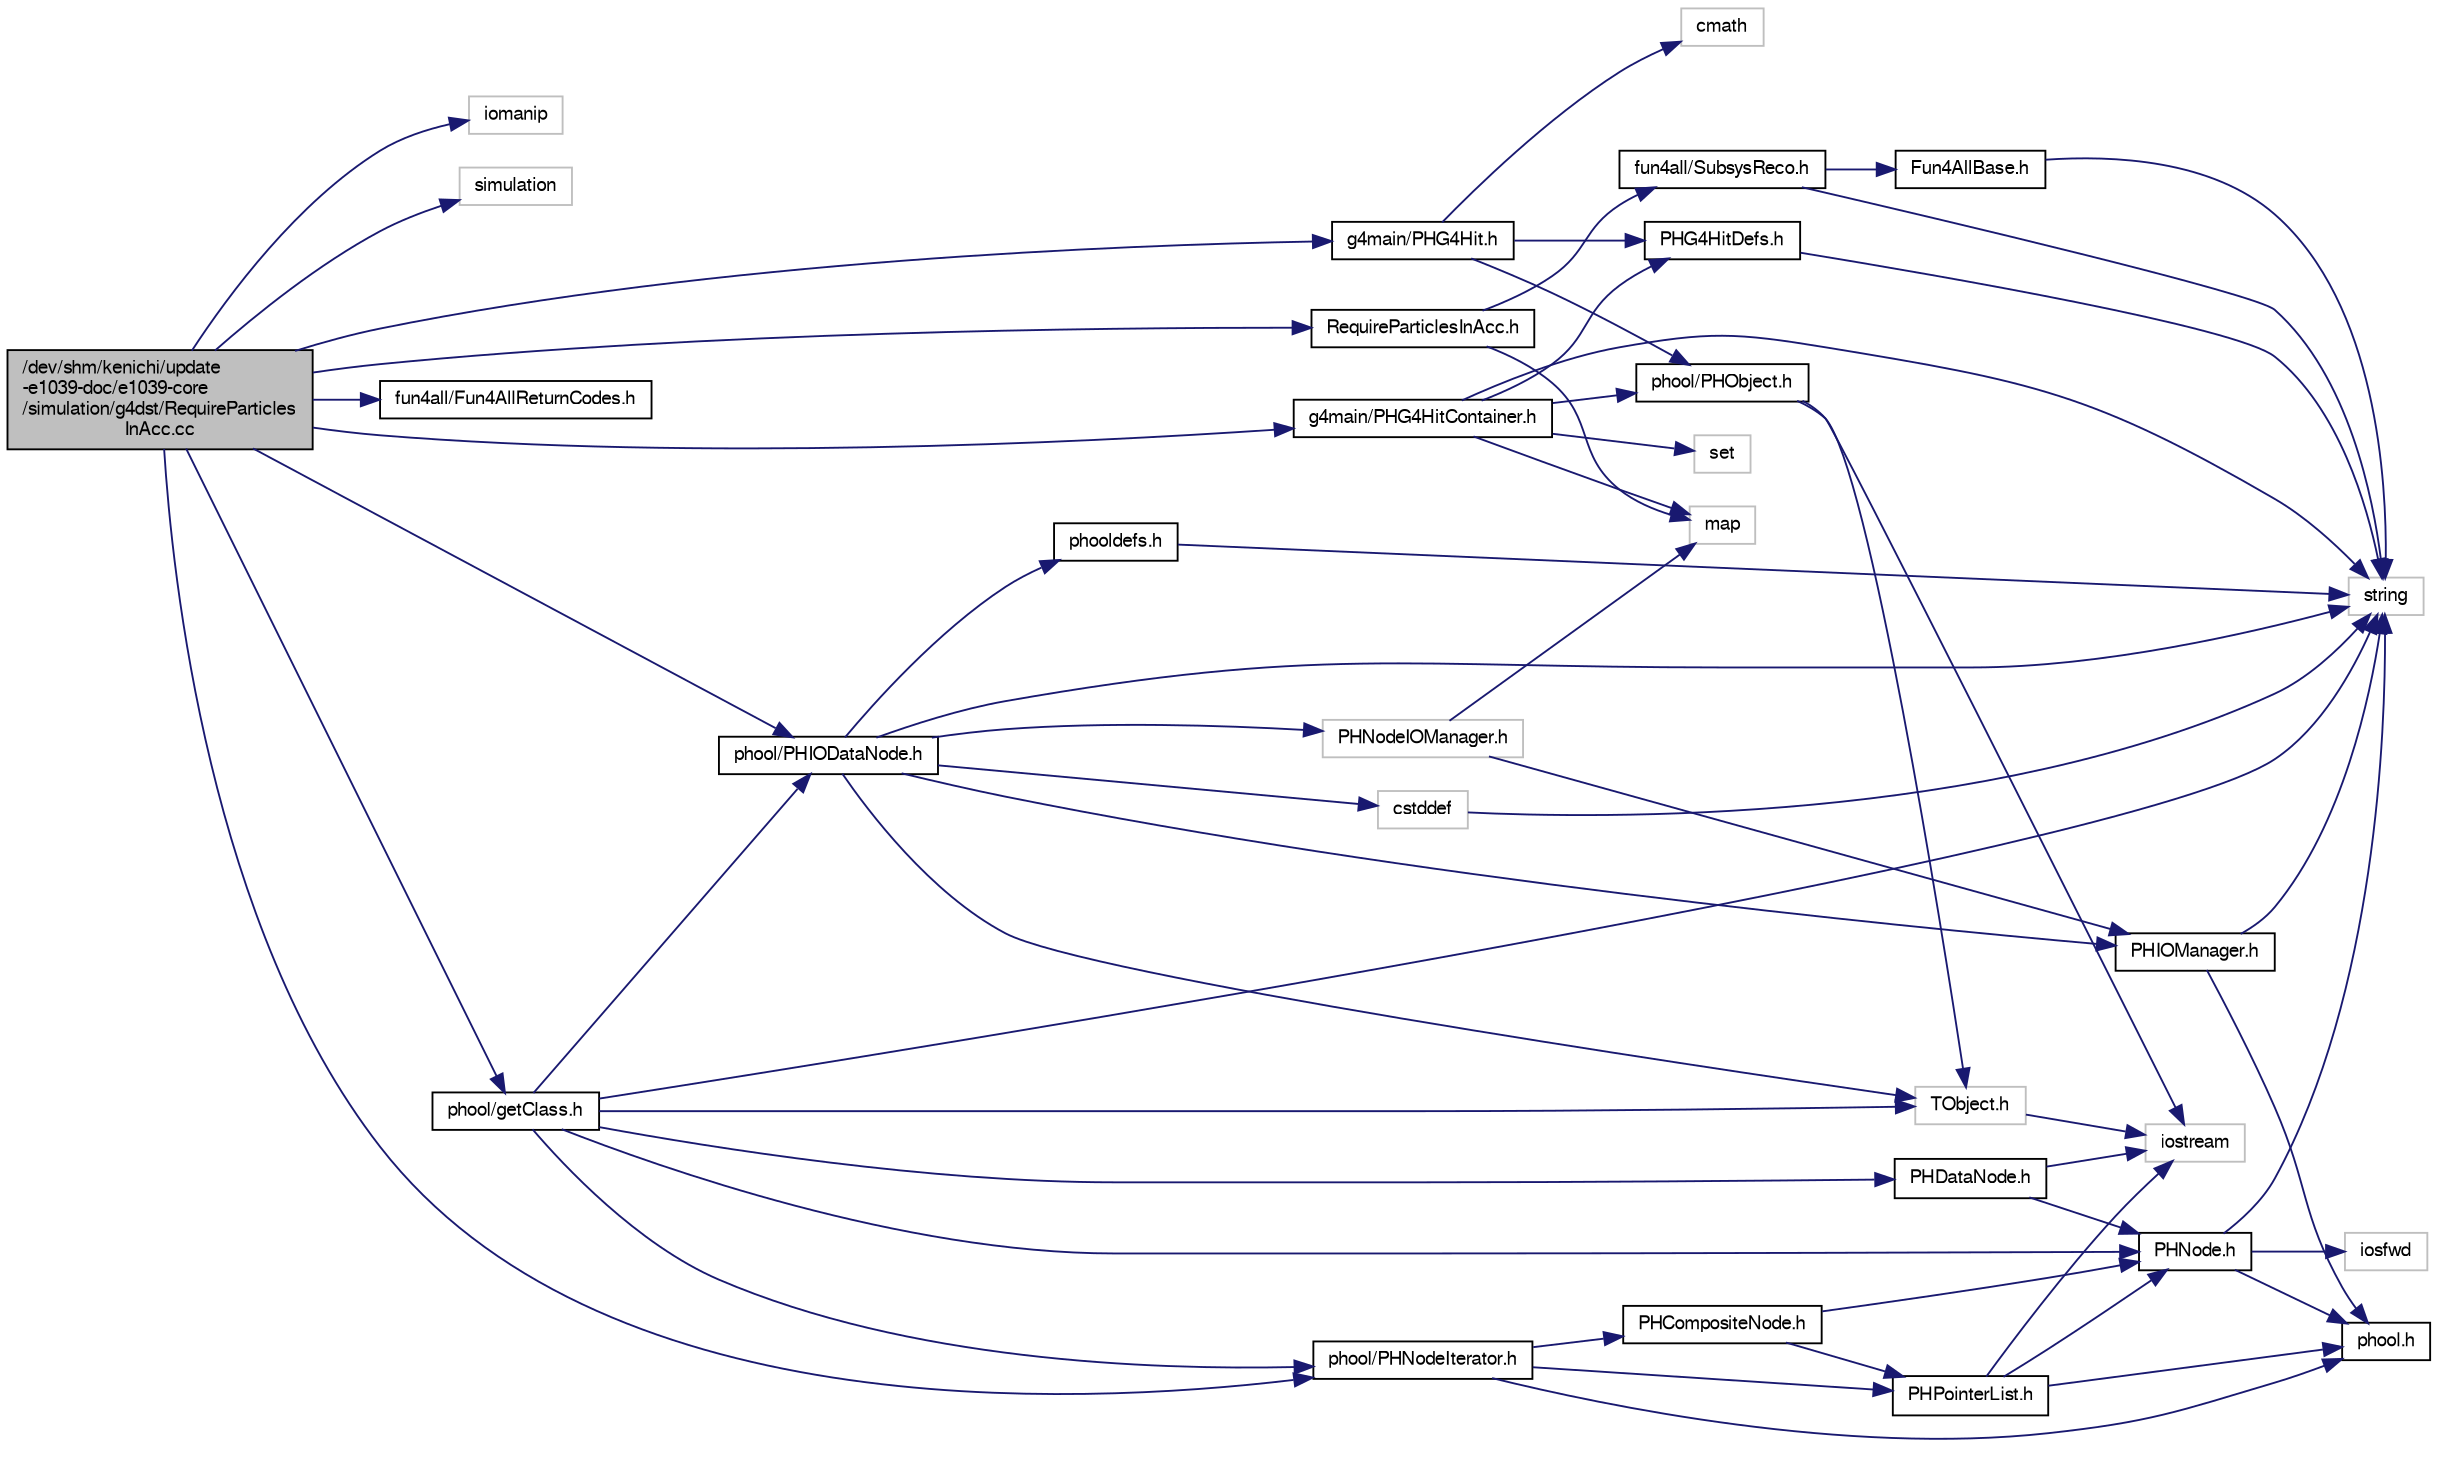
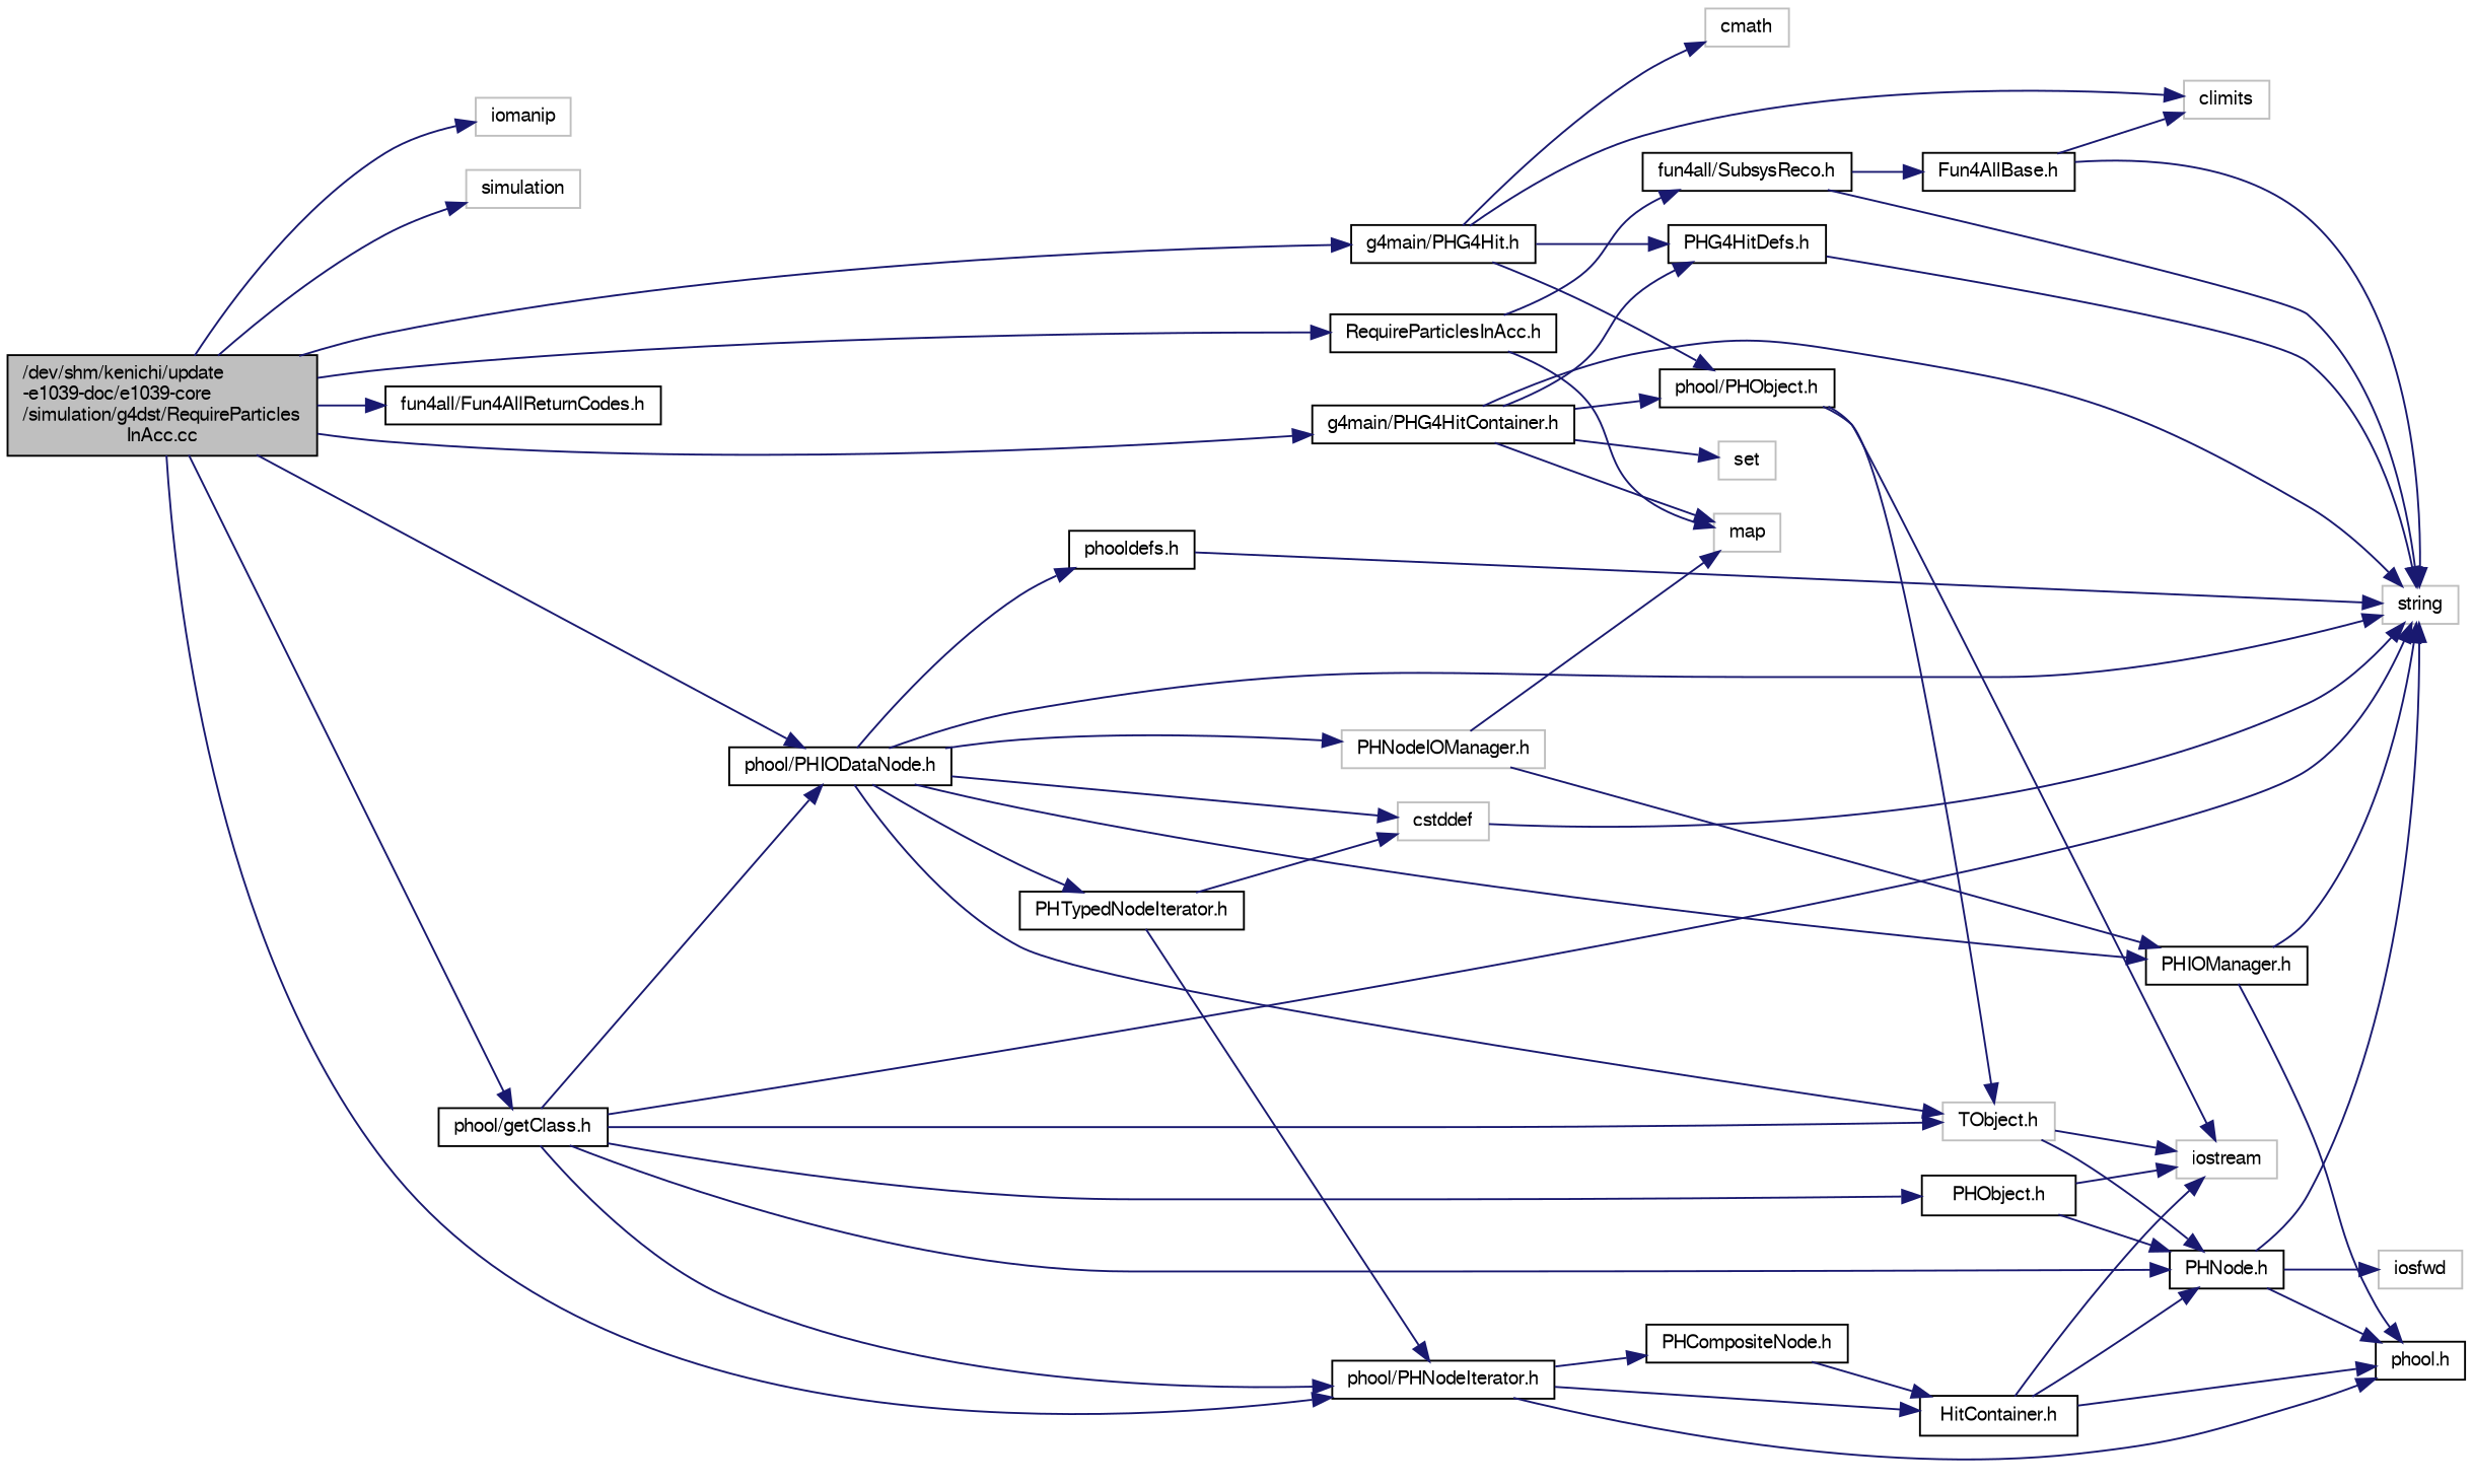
  digraph {
    rankdir=LR
    node [color=black fontname=FreeSans fontsize=10 shape=record]
    edge [color=midnightblue fontname=FreeSans fontsize=10 labelfontname=FreeSans labelfontsize=10 style=solid]
    n1 [fillcolor=grey75 fontcolor=black height=0.2 label="/dev/shm/kenichi/update\l-e1039-doc/e1039-core\l/simulation/g4dst/RequireParticles\lInAcc.cc" style=filled width=0.4]
    n2 [color=grey75 height=0.2 label=iomanip width=0.4]
    n3 [color=grey75 height=0.2 label=simulation width=0.4]
    n4 [height=0.2 label="g4main/PHG4HitContainer.h" width=0.4]
    n5 [height=0.2 label="g4main/PHG4Hit.h" width=0.4]
    n6 [height=0.2 label="fun4all/Fun4AllReturnCodes.h" width=0.4]
    n7 [height=0.2 label="phool/PHNodeIterator.h" width=0.4]
    n8 [height=0.2 label="phool/PHIODataNode.h" width=0.4]
    n9 [height=0.2 label="phool/getClass.h" width=0.4]
    n10 [height=0.2 label="RequireParticlesInAcc.h" width=0.4]
    n11 [height=0.2 label="PHG4HitDefs.h" width=0.4]
    n12 [color=grey75 height=0.2 label=string width=0.4]
    n13 [height=0.2 label="phool/PHObject.h" width=0.4]
    n14 [color=grey75 height=0.2 label=map width=0.4]
    n15 [color=grey75 height=0.2 label=set width=0.4]
    n16 [color=grey75 height=0.2 label=cmath width=0.4]
+   n17 [color=grey75 height=0.2 label=climits width=0.4]
    n18 [height=0.2 label="phool.h" width=0.4]
    n19 [height=0.2 label="PHCompositeNode.h" width=0.4]
-   n20 [height=0.2 label="PHPointerList.h" width=0.4]
+   n20 [height=0.2 label="HitContainer.h" width=0.4]
    n21 [color=grey75 height=0.2 label="TObject.h" width=0.4]
    n22 [height=0.2 label="PHIOManager.h" width=0.4]
    n23 [color=grey75 height=0.2 label="PHNodeIOManager.h" width=0.4]
+   n24 [height=0.2 label="PHTypedNodeIterator.h" width=0.4]
    n25 [height=0.2 label="phooldefs.h" width=0.4]
    n26 [color=grey75 height=0.2 label=cstddef width=0.4]
    n27 [height=0.2 label="PHNode.h" width=0.4]
-   n28 [height=0.2 label="PHDataNode.h" width=0.4]
+   n28 [height=0.2 label="PHObject.h" width=0.4]
    n29 [height=0.2 label="fun4all/SubsysReco.h" width=0.4]
    n30 [color=grey75 height=0.2 label=iostream width=0.4]
    n31 [color=grey75 height=0.2 label=iosfwd width=0.4]
    n32 [height=0.2 label="Fun4AllBase.h" width=0.4]
    n1 -> n2
    n1 -> n3
    n1 -> n4
    n1 -> n5
    n1 -> n6
    n1 -> n7
    n1 -> n8
    n1 -> n9
    n1 -> n10
    n4 -> n11
    n4 -> n12
    n4 -> n13
    n4 -> n14
    n4 -> n15
    n5 -> n11
    n5 -> n13
    n5 -> n16
+   n5 -> n17
    n7 -> n18
    n7 -> n19
    n7 -> n20
    n8 -> n12
    n8 -> n21
    n8 -> n22
    n8 -> n23
+   n8 -> n24
    n8 -> n25
    n8 -> n26
    n9 -> n7
    n9 -> n8
    n9 -> n12
    n9 -> n21
    n9 -> n27
    n9 -> n28
    n10 -> n14
    n10 -> n29
    n11 -> n12
    n13 -> n21
    n13 -> n30
    n19 -> n20
-   n19 -> n27
+   n21 -> n27
    n20 -> n18
    n20 -> n27
    n20 -> n30
    n21 -> n30
    n22 -> n12
    n22 -> n18
    n23 -> n14
    n23 -> n22
+   n24 -> n7
+   n24 -> n26
    n25 -> n12
    n26 -> n12
    n27 -> n12
    n27 -> n18
    n27 -> n31
    n28 -> n27
    n28 -> n30
    n29 -> n12
    n29 -> n32
    n32 -> n12
+   n32 -> n17
  }
